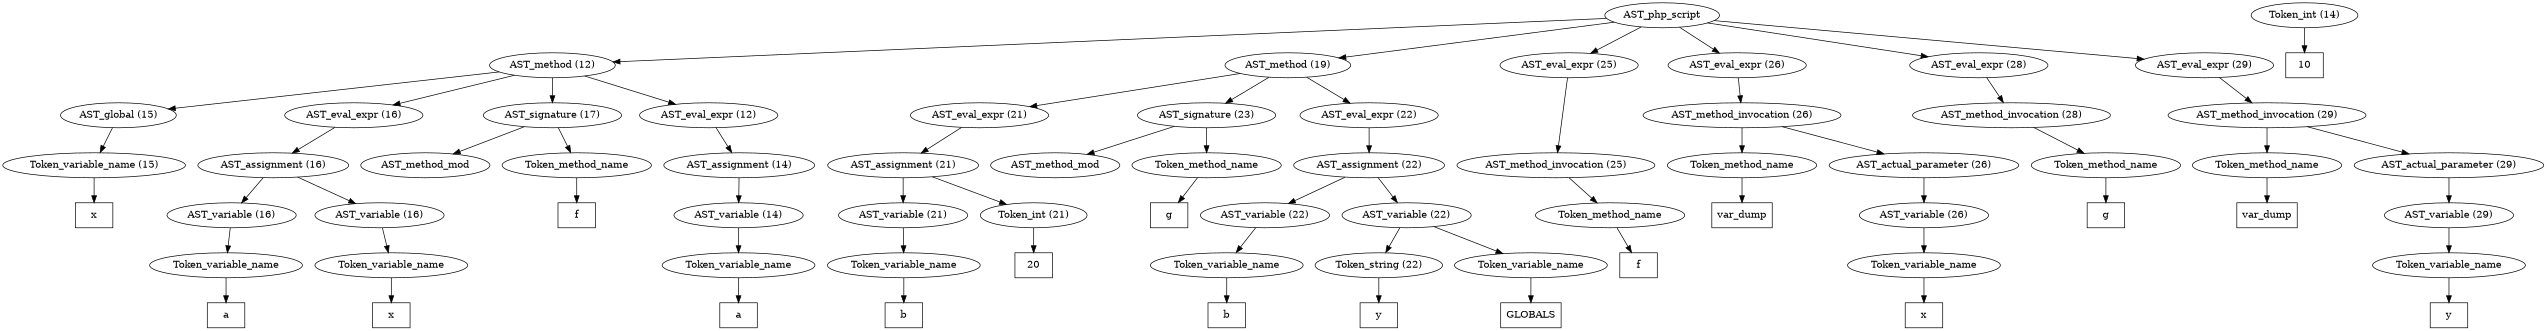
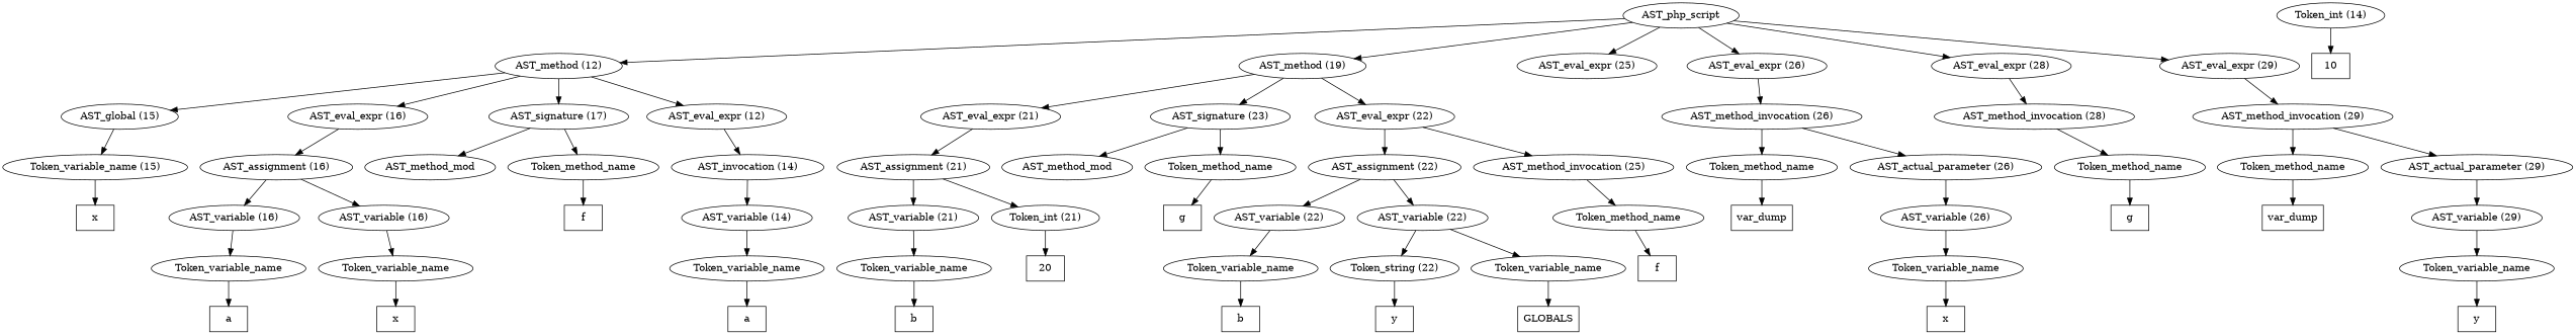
  digraph {
    n1 [label=AST_php_script]
    n2 [label="AST_method (12)"]
    n3 [label="AST_method (19)"]
    n4 [label="AST_eval_expr (25)"]
    n5 [label="AST_eval_expr (26)"]
    n6 [label="AST_eval_expr (28)"]
    n7 [label="AST_eval_expr (29)"]
    n8 [label="AST_signature (17)"]
    n9 [label="AST_eval_expr (12)"]
    n10 [label="AST_global (15)"]
    n11 [label="AST_eval_expr (16)"]
    n12 [label="AST_signature (23)"]
    n13 [label="AST_eval_expr (21)"]
    n14 [label="AST_eval_expr (22)"]
    n15 [label="AST_method_invocation (25)"]
    n16 [label="AST_method_invocation (26)"]
    n17 [label="AST_method_invocation (28)"]
    n18 [label="AST_method_invocation (29)"]
    n19 [label=AST_method_mod]
    n20 [label=Token_method_name]
-   n21 [label="AST_assignment (14)"]
+   n21 [label="AST_invocation (14)"]
    n22 [label="Token_variable_name (15)"]
    n23 [label="AST_assignment (16)"]
    n24 [label=f shape=box]
    n25 [label="AST_variable (14)"]
    n26 [label=Token_variable_name]
    n27 [label="Token_int (14)"]
    n28 [label=10 shape=box]
    n29 [label=a shape=box]
    n30 [label=x shape=box]
    n31 [label="AST_variable (16)"]
    n32 [label="AST_variable (16)"]
    n33 [label=Token_variable_name]
    n34 [label=Token_variable_name]
    n35 [label=x shape=box]
    n36 [label=a shape=box]
    n37 [label=AST_method_mod]
    n38 [label=Token_method_name]
    n39 [label="AST_assignment (21)"]
    n40 [label="AST_assignment (22)"]
    n41 [label=g shape=box]
    n42 [label="AST_variable (21)"]
    n43 [label="Token_int (21)"]
    n44 [label=Token_variable_name]
    n45 [label=20 shape=box]
    n46 [label=b shape=box]
    n47 [label="AST_variable (22)"]
    n48 [label="AST_variable (22)"]
    n49 [label=Token_variable_name]
    n50 [label="Token_string (22)"]
    n51 [label=Token_variable_name]
    n52 [label=GLOBALS shape=box]
    n53 [label=y shape=box]
    n54 [label=b shape=box]
    n55 [label=Token_method_name]
    n56 [label=f shape=box]
    n57 [label=Token_method_name]
    n58 [label="AST_actual_parameter (26)"]
    n59 [label=var_dump shape=box]
    n60 [label="AST_variable (26)"]
    n61 [label=Token_variable_name]
    n62 [label=x shape=box]
    n63 [label=Token_method_name]
    n64 [label=g shape=box]
    n65 [label=Token_method_name]
    n66 [label="AST_actual_parameter (29)"]
    n67 [label=var_dump shape=box]
    n68 [label="AST_variable (29)"]
    n69 [label=Token_variable_name]
    n70 [label=y shape=box]
    n1 -> n2
    n1 -> n3
    n1 -> n4
    n1 -> n5
    n1 -> n6
    n1 -> n7
    n2 -> n8
    n2 -> n9
    n2 -> n10
    n2 -> n11
    n3 -> n12
    n3 -> n13
    n3 -> n14
-   n4 -> n15
+   n14 -> n15
    n5 -> n16
    n6 -> n17
    n7 -> n18
    n8 -> n19
    n8 -> n20
    n9 -> n21
    n10 -> n22
    n11 -> n23
    n12 -> n37
    n12 -> n38
    n13 -> n39
    n14 -> n40
    n15 -> n55
    n16 -> n57
    n16 -> n58
    n17 -> n63
    n18 -> n65
    n18 -> n66
    n20 -> n24
    n21 -> n25
    n22 -> n30
    n23 -> n31
    n23 -> n32
    n25 -> n26
    n26 -> n29
    n27 -> n28
    n31 -> n33
    n32 -> n34
    n33 -> n35
    n34 -> n36
    n38 -> n41
    n39 -> n42
    n39 -> n43
    n40 -> n47
    n40 -> n48
    n42 -> n44
    n43 -> n45
    n44 -> n46
    n47 -> n49
    n47 -> n50
    n48 -> n51
    n49 -> n52
    n50 -> n53
    n51 -> n54
    n55 -> n56
    n57 -> n59
    n58 -> n60
    n60 -> n61
    n61 -> n62
    n63 -> n64
    n65 -> n67
    n66 -> n68
    n68 -> n69
    n69 -> n70
  }
